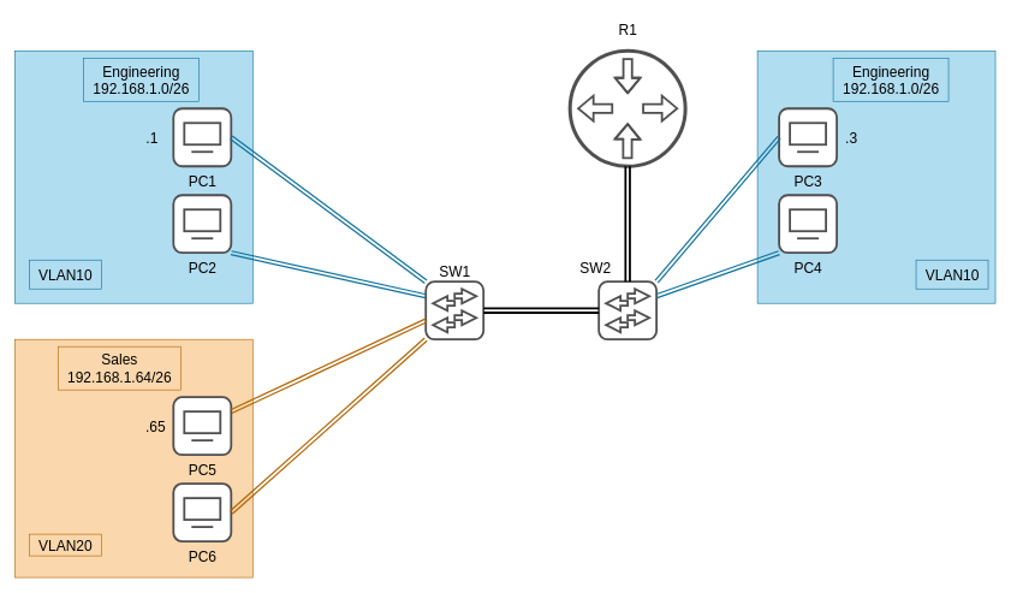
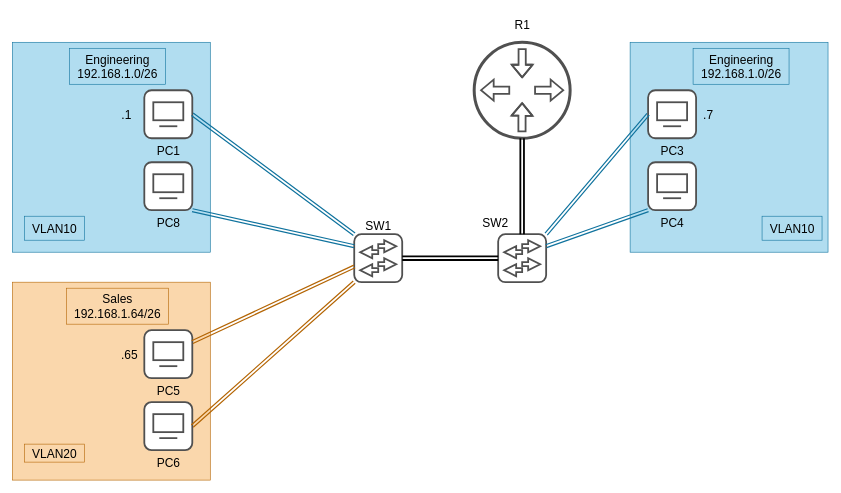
  <mxCell id="0" />
  <mxCell id="1" parent="0" />
  <mxCell id="2" value="" style="group" vertex="1" connectable="0" parent="1"><mxGeometry x="790" y="70" width="160" height="160" as="geometry" /></mxCell>
  <mxCell id="3" value="" style="ellipse;whiteSpace=wrap;html=1;aspect=fixed;fontSize=40;fontColor=#232F3E;strokeColor=#505050;strokeWidth=5;" vertex="1" parent="2"><mxGeometry width="160" height="160" as="geometry" /></mxCell>
  <mxCell id="4" value="" style="shape=flexArrow;endArrow=classic;html=1;rounded=0;fontSize=40;fontColor=#232F3E;entryX=0.5;entryY=0.375;entryDx=0;entryDy=0;entryPerimeter=0;strokeColor=#505050;strokeWidth=3;" edge="1" parent="2" target="3"><mxGeometry width="50" height="50" relative="1" as="geometry"><mxPoint x="80" y="10" as="sourcePoint" /><mxPoint x="80" y="-50.333" as="targetPoint" /><Array as="points"><mxPoint x="80" y="30" /></Array></mxGeometry></mxCell>
  <mxCell id="5" value="" style="shape=flexArrow;endArrow=classic;html=1;rounded=0;fontSize=40;fontColor=#232F3E;strokeColor=#505050;strokeWidth=3;" edge="1" parent="2"><mxGeometry width="50" height="50" relative="1" as="geometry"><mxPoint x="79.71" y="150" as="sourcePoint" /><mxPoint x="80" y="100" as="targetPoint" /><Array as="points"><mxPoint x="79.71" y="130" /></Array></mxGeometry></mxCell>
  <mxCell id="6" value="" style="shape=flexArrow;endArrow=classic;html=1;rounded=0;fontSize=40;fontColor=#232F3E;strokeColor=#505050;strokeWidth=3;" edge="1" parent="2"><mxGeometry width="50" height="50" relative="1" as="geometry"><mxPoint x="100" y="79.86" as="sourcePoint" /><mxPoint x="150" y="79.86" as="targetPoint" /></mxGeometry></mxCell>
  <mxCell id="7" value="" style="shape=flexArrow;endArrow=classic;html=1;rounded=0;fontSize=40;fontColor=#232F3E;strokeColor=#505050;strokeWidth=3;" edge="1" parent="2"><mxGeometry width="50" height="50" relative="1" as="geometry"><mxPoint x="60" y="79.86" as="sourcePoint" /><mxPoint x="10" y="79.86" as="targetPoint" /></mxGeometry></mxCell>
  <mxCell id="8" value="&lt;font style=&quot;font-size: 20px;&quot;&gt;R1&lt;/font&gt;" style="text;html=1;align=center;verticalAlign=middle;resizable=0;points=[];autosize=1;strokeColor=none;fillColor=none;" vertex="1" parent="1"><mxGeometry x="845" y="20" width="50" height="40" as="geometry" /></mxCell>
  <mxCell id="9" value="" style="rounded=0;whiteSpace=wrap;html=1;fontSize=20;fillColor=#b1ddf0;strokeColor=#10739e;" vertex="1" parent="1"><mxGeometry x="20" y="70" width="330" height="350" as="geometry" /></mxCell>
  <mxCell id="10" value="" style="group" vertex="1" connectable="0" parent="1"><mxGeometry x="240" y="150" width="80" height="80" as="geometry" /></mxCell>
  <mxCell id="11" value="" style="rounded=1;whiteSpace=wrap;html=1;strokeWidth=3;strokeColor=#505050;" vertex="1" parent="10"><mxGeometry width="80" height="80" as="geometry" /></mxCell>
  <mxCell id="12" value="" style="rounded=0;whiteSpace=wrap;html=1;strokeColor=#505050;strokeWidth=3;" vertex="1" parent="10"><mxGeometry x="15" y="20" width="50" height="30" as="geometry" /></mxCell>
  <mxCell id="13" value="" style="endArrow=none;html=1;rounded=0;strokeWidth=3;strokeColor=#505050;" edge="1" parent="10"><mxGeometry width="50" height="50" relative="1" as="geometry"><mxPoint x="25" y="60" as="sourcePoint" /><mxPoint x="55" y="60" as="targetPoint" /></mxGeometry></mxCell>
  <mxCell id="14" value="" style="group" vertex="1" connectable="0" parent="1"><mxGeometry x="240" y="270" width="80" height="80" as="geometry" /></mxCell>
  <mxCell id="15" value="" style="rounded=1;whiteSpace=wrap;html=1;strokeWidth=3;strokeColor=#505050;" vertex="1" parent="14"><mxGeometry width="80" height="80" as="geometry" /></mxCell>
  <mxCell id="16" value="" style="rounded=0;whiteSpace=wrap;html=1;strokeColor=#505050;strokeWidth=3;" vertex="1" parent="14"><mxGeometry x="15" y="20" width="50" height="30" as="geometry" /></mxCell>
  <mxCell id="17" value="" style="endArrow=none;html=1;rounded=0;strokeWidth=3;strokeColor=#505050;" edge="1" parent="14"><mxGeometry width="50" height="50" relative="1" as="geometry"><mxPoint x="25" y="60" as="sourcePoint" /><mxPoint x="55" y="60" as="targetPoint" /></mxGeometry></mxCell>
  <mxCell id="18" value="&lt;div&gt;Engineering&lt;/div&gt;&lt;div&gt;192.168.1.0/26&lt;br&gt;&lt;/div&gt;" style="text;html=1;align=center;verticalAlign=middle;resizable=0;points=[];autosize=1;strokeColor=#10739e;fillColor=#b1ddf0;fontSize=20;" vertex="1" parent="1"><mxGeometry x="115" y="80" width="160" height="60" as="geometry" /></mxCell>
  <mxCell id="19" value=".1" style="text;html=1;align=center;verticalAlign=middle;resizable=0;points=[];autosize=1;strokeColor=none;fillColor=none;fontSize=20;" vertex="1" parent="1"><mxGeometry x="190" y="170" width="40" height="40" as="geometry" /></mxCell>
  <mxCell id="20" value="PC1" style="text;html=1;align=center;verticalAlign=middle;resizable=0;points=[];autosize=1;strokeColor=none;fillColor=none;fontSize=20;" vertex="1" parent="1"><mxGeometry x="250" y="230" width="60" height="40" as="geometry" /></mxCell>
- <mxCell id="21" value="PC2" style="text;html=1;align=center;verticalAlign=middle;resizable=0;points=[];autosize=1;strokeColor=none;fillColor=none;fontSize=20;" vertex="1" parent="1"><mxGeometry x="250" y="350" width="60" height="40" as="geometry" /></mxCell>
+ <mxCell id="21" value="PC8" style="text;html=1;align=center;verticalAlign=middle;resizable=0;points=[];autosize=1;strokeColor=none;fillColor=none;fontSize=20;" vertex="1" parent="1"><mxGeometry x="250" y="350" width="60" height="40" as="geometry" /></mxCell>
  <mxCell id="22" value="VLAN10" style="text;html=1;align=center;verticalAlign=middle;resizable=0;points=[];autosize=1;fontSize=20;fillColor=#b1ddf0;strokeColor=#10739e;" vertex="1" parent="1"><mxGeometry x="40" y="360" width="100" height="40" as="geometry" /></mxCell>
  <mxCell id="23" value="" style="group" vertex="1" connectable="0" parent="1"><mxGeometry x="590" y="390" width="80" height="80" as="geometry" /></mxCell>
  <mxCell id="24" value="" style="rounded=1;whiteSpace=wrap;html=1;strokeWidth=3;strokeColor=#505050;" vertex="1" parent="23"><mxGeometry width="80" height="80" as="geometry" /></mxCell>
  <mxCell id="25" value="" style="html=1;shadow=0;dashed=0;align=center;verticalAlign=middle;shape=mxgraph.arrows2.arrow;dy=0.67;dx=20;notch=0;rounded=1;strokeColor=#505050;strokeWidth=3;" vertex="1" parent="23"><mxGeometry x="40" y="10" width="30" height="20" as="geometry" /></mxCell>
  <mxCell id="26" value="" style="html=1;shadow=0;dashed=0;align=center;verticalAlign=middle;shape=mxgraph.arrows2.arrow;dy=0.67;dx=20;notch=0;rounded=1;strokeColor=#505050;strokeWidth=3;flipV=0;flipH=1;" vertex="1" parent="23"><mxGeometry x="10" y="20" width="30" height="20" as="geometry" /></mxCell>
  <mxCell id="27" value="" style="html=1;shadow=0;dashed=0;align=center;verticalAlign=middle;shape=mxgraph.arrows2.arrow;dy=0.67;dx=20;notch=0;rounded=1;strokeColor=#505050;strokeWidth=3;" vertex="1" parent="23"><mxGeometry x="40" y="40" width="30" height="20" as="geometry" /></mxCell>
  <mxCell id="28" value="" style="html=1;shadow=0;dashed=0;align=center;verticalAlign=middle;shape=mxgraph.arrows2.arrow;dy=0.67;dx=20;notch=0;rounded=1;strokeColor=#505050;strokeWidth=3;flipH=1;" vertex="1" parent="23"><mxGeometry x="10" y="50" width="30" height="20" as="geometry" /></mxCell>
  <mxCell id="29" value="" style="group" vertex="1" connectable="0" parent="1"><mxGeometry x="830" y="390" width="80" height="80" as="geometry" /></mxCell>
  <mxCell id="30" value="" style="rounded=1;whiteSpace=wrap;html=1;strokeWidth=3;strokeColor=#505050;" vertex="1" parent="29"><mxGeometry width="80" height="80" as="geometry" /></mxCell>
  <mxCell id="31" value="" style="html=1;shadow=0;dashed=0;align=center;verticalAlign=middle;shape=mxgraph.arrows2.arrow;dy=0.67;dx=20;notch=0;rounded=1;strokeColor=#505050;strokeWidth=3;" vertex="1" parent="29"><mxGeometry x="40" y="10" width="30" height="20" as="geometry" /></mxCell>
  <mxCell id="32" value="" style="html=1;shadow=0;dashed=0;align=center;verticalAlign=middle;shape=mxgraph.arrows2.arrow;dy=0.67;dx=20;notch=0;rounded=1;strokeColor=#505050;strokeWidth=3;flipV=0;flipH=1;" vertex="1" parent="29"><mxGeometry x="10" y="20" width="30" height="20" as="geometry" /></mxCell>
  <mxCell id="33" value="" style="html=1;shadow=0;dashed=0;align=center;verticalAlign=middle;shape=mxgraph.arrows2.arrow;dy=0.67;dx=20;notch=0;rounded=1;strokeColor=#505050;strokeWidth=3;" vertex="1" parent="29"><mxGeometry x="40" y="40" width="30" height="20" as="geometry" /></mxCell>
  <mxCell id="34" value="" style="html=1;shadow=0;dashed=0;align=center;verticalAlign=middle;shape=mxgraph.arrows2.arrow;dy=0.67;dx=20;notch=0;rounded=1;strokeColor=#505050;strokeWidth=3;flipH=1;" vertex="1" parent="29"><mxGeometry x="10" y="50" width="30" height="20" as="geometry" /></mxCell>
  <mxCell id="35" value="&lt;font style=&quot;font-size: 20px;&quot;&gt;SW1&lt;/font&gt;" style="text;html=1;align=center;verticalAlign=middle;resizable=0;points=[];autosize=1;strokeColor=none;fillColor=none;" vertex="1" parent="1"><mxGeometry x="595" y="355" width="70" height="40" as="geometry" /></mxCell>
  <mxCell id="36" value="SW2" style="text;html=1;align=center;verticalAlign=middle;resizable=0;points=[];autosize=1;strokeColor=none;fillColor=none;fontSize=20;" vertex="1" parent="1"><mxGeometry x="790" y="350" width="70" height="40" as="geometry" /></mxCell>
  <mxCell id="37" style="edgeStyle=orthogonalEdgeStyle;rounded=0;orthogonalLoop=1;jettySize=auto;html=1;exitX=1;exitY=0.5;exitDx=0;exitDy=0;entryX=0;entryY=0.5;entryDx=0;entryDy=0;fontSize=20;strokeWidth=3;shape=link;" edge="1" parent="1" source="24" target="30"><mxGeometry relative="1" as="geometry" /></mxCell>
  <mxCell id="38" style="edgeStyle=orthogonalEdgeStyle;shape=link;rounded=0;orthogonalLoop=1;jettySize=auto;html=1;exitX=0.5;exitY=1;exitDx=0;exitDy=0;entryX=0.5;entryY=0;entryDx=0;entryDy=0;fontSize=20;strokeWidth=3;" edge="1" parent="1" source="3" target="30"><mxGeometry relative="1" as="geometry" /></mxCell>
  <mxCell id="39" style="shape=link;rounded=0;orthogonalLoop=1;jettySize=auto;html=1;exitX=1;exitY=1;exitDx=0;exitDy=0;entryX=0;entryY=0.25;entryDx=0;entryDy=0;fontSize=20;strokeWidth=2;fillColor=#b1ddf0;strokeColor=#10739e;" edge="1" parent="1" source="15" target="24"><mxGeometry relative="1" as="geometry" /></mxCell>
  <mxCell id="40" style="edgeStyle=none;shape=link;rounded=0;orthogonalLoop=1;jettySize=auto;html=1;exitX=1;exitY=0.5;exitDx=0;exitDy=0;entryX=0;entryY=0;entryDx=0;entryDy=0;fontSize=20;strokeWidth=2;fillColor=#b1ddf0;strokeColor=#10739e;" edge="1" parent="1" source="11" target="24"><mxGeometry relative="1" as="geometry" /></mxCell>
  <mxCell id="41" value="" style="rounded=0;whiteSpace=wrap;html=1;fontSize=20;fillColor=#b1ddf0;strokeColor=#10739e;" vertex="1" parent="1"><mxGeometry x="1050" y="70" width="330" height="350" as="geometry" /></mxCell>
  <mxCell id="42" value="" style="group" vertex="1" connectable="0" parent="1"><mxGeometry x="1080" y="150" width="80" height="80" as="geometry" /></mxCell>
  <mxCell id="43" value="" style="rounded=1;whiteSpace=wrap;html=1;strokeWidth=3;strokeColor=#505050;" vertex="1" parent="42"><mxGeometry width="80" height="80" as="geometry" /></mxCell>
  <mxCell id="44" value="" style="rounded=0;whiteSpace=wrap;html=1;strokeColor=#505050;strokeWidth=3;" vertex="1" parent="42"><mxGeometry x="15" y="20" width="50" height="30" as="geometry" /></mxCell>
  <mxCell id="45" value="" style="endArrow=none;html=1;rounded=0;strokeWidth=3;strokeColor=#505050;" edge="1" parent="42"><mxGeometry width="50" height="50" relative="1" as="geometry"><mxPoint x="25" y="60" as="sourcePoint" /><mxPoint x="55" y="60" as="targetPoint" /></mxGeometry></mxCell>
  <mxCell id="46" value="" style="group" vertex="1" connectable="0" parent="1"><mxGeometry x="1080" y="270" width="80" height="80" as="geometry" /></mxCell>
  <mxCell id="47" value="" style="rounded=1;whiteSpace=wrap;html=1;strokeWidth=3;strokeColor=#505050;" vertex="1" parent="46"><mxGeometry width="80" height="80" as="geometry" /></mxCell>
  <mxCell id="48" value="" style="rounded=0;whiteSpace=wrap;html=1;strokeColor=#505050;strokeWidth=3;" vertex="1" parent="46"><mxGeometry x="15" y="20" width="50" height="30" as="geometry" /></mxCell>
  <mxCell id="49" value="" style="endArrow=none;html=1;rounded=0;strokeWidth=3;strokeColor=#505050;" edge="1" parent="46"><mxGeometry width="50" height="50" relative="1" as="geometry"><mxPoint x="25" y="60" as="sourcePoint" /><mxPoint x="55" y="60" as="targetPoint" /></mxGeometry></mxCell>
  <mxCell id="50" value="&lt;div&gt;Engineering&lt;/div&gt;&lt;div&gt;192.168.1.0/26&lt;br&gt;&lt;/div&gt;" style="text;html=1;align=center;verticalAlign=middle;resizable=0;points=[];autosize=1;strokeColor=#10739e;fillColor=#b1ddf0;fontSize=20;" vertex="1" parent="1"><mxGeometry x="1155" y="80" width="160" height="60" as="geometry" /></mxCell>
  <mxCell id="51" value="PC3" style="text;html=1;align=center;verticalAlign=middle;resizable=0;points=[];autosize=1;strokeColor=none;fillColor=none;fontSize=20;" vertex="1" parent="1"><mxGeometry x="1090" y="230" width="60" height="40" as="geometry" /></mxCell>
  <mxCell id="52" value="PC4" style="text;html=1;align=center;verticalAlign=middle;resizable=0;points=[];autosize=1;strokeColor=none;fillColor=none;fontSize=20;" vertex="1" parent="1"><mxGeometry x="1090" y="350" width="60" height="40" as="geometry" /></mxCell>
  <mxCell id="53" value="VLAN10" style="text;html=1;align=center;verticalAlign=middle;resizable=0;points=[];autosize=1;fontSize=20;fillColor=#b1ddf0;strokeColor=#10739e;" vertex="1" parent="1"><mxGeometry x="1270" y="360" width="100" height="40" as="geometry" /></mxCell>
  <mxCell id="54" style="edgeStyle=none;shape=link;rounded=0;orthogonalLoop=1;jettySize=auto;html=1;exitX=0;exitY=1;exitDx=0;exitDy=0;entryX=1;entryY=0.25;entryDx=0;entryDy=0;fontSize=20;strokeWidth=2;fillColor=#b1ddf0;strokeColor=#10739e;" edge="1" parent="1" source="47" target="30"><mxGeometry relative="1" as="geometry" /></mxCell>
  <mxCell id="55" style="edgeStyle=none;shape=link;rounded=0;orthogonalLoop=1;jettySize=auto;html=1;exitX=0;exitY=0.5;exitDx=0;exitDy=0;entryX=1;entryY=0;entryDx=0;entryDy=0;fontSize=20;strokeWidth=2;fillColor=#b1ddf0;strokeColor=#10739e;" edge="1" parent="1" source="43" target="30"><mxGeometry relative="1" as="geometry" /></mxCell>
  <mxCell id="56" value="" style="rounded=0;whiteSpace=wrap;html=1;fontSize=20;fillColor=#fad7ac;strokeColor=#b46504;" vertex="1" parent="1"><mxGeometry x="20" y="470" width="330" height="330" as="geometry" /></mxCell>
- <mxCell id="57" value="&lt;div&gt;Sales&lt;br&gt;&lt;/div&gt;&lt;div&gt;192.168.1.64/26&lt;br&gt;&lt;/div&gt;" style="text;html=1;align=center;verticalAlign=middle;resizable=0;points=[];autosize=1;strokeColor=#b46504;fillColor=#fad7ac;fontSize=20;" vertex="1" parent="1"><mxGeometry x="80" y="480" width="170" height="60" as="geometry" /></mxCell>
+ <mxCell id="57" value="&lt;div&gt;Sales&lt;br&gt;&lt;/div&gt;&lt;div&gt;192.168.1.64/26&lt;br&gt;&lt;/div&gt;" style="text;html=1;align=center;verticalAlign=middle;resizable=0;points=[];autosize=1;strokeColor=#b46504;fillColor=#fad7ac;fontSize=20;" vertex="1" parent="1"><mxGeometry x="110" y="480" width="170" height="60" as="geometry" /></mxCell>
  <mxCell id="58" value="" style="group" vertex="1" connectable="0" parent="1"><mxGeometry x="240" y="550" width="80" height="80" as="geometry" /></mxCell>
  <mxCell id="59" value="" style="rounded=1;whiteSpace=wrap;html=1;strokeWidth=3;strokeColor=#505050;" vertex="1" parent="58"><mxGeometry width="80" height="80" as="geometry" /></mxCell>
  <mxCell id="60" value="" style="rounded=0;whiteSpace=wrap;html=1;strokeColor=#505050;strokeWidth=3;" vertex="1" parent="58"><mxGeometry x="15" y="20" width="50" height="30" as="geometry" /></mxCell>
  <mxCell id="61" value="" style="endArrow=none;html=1;rounded=0;strokeWidth=3;strokeColor=#505050;" edge="1" parent="58"><mxGeometry width="50" height="50" relative="1" as="geometry"><mxPoint x="25" y="60" as="sourcePoint" /><mxPoint x="55" y="60" as="targetPoint" /></mxGeometry></mxCell>
  <mxCell id="62" value="" style="group" vertex="1" connectable="0" parent="1"><mxGeometry x="240" y="670" width="80" height="80" as="geometry" /></mxCell>
  <mxCell id="63" value="" style="rounded=1;whiteSpace=wrap;html=1;strokeWidth=3;strokeColor=#505050;" vertex="1" parent="62"><mxGeometry width="80" height="80" as="geometry" /></mxCell>
  <mxCell id="64" value="" style="rounded=0;whiteSpace=wrap;html=1;strokeColor=#505050;strokeWidth=3;" vertex="1" parent="62"><mxGeometry x="15" y="20" width="50" height="30" as="geometry" /></mxCell>
  <mxCell id="65" value="" style="endArrow=none;html=1;rounded=0;strokeWidth=3;strokeColor=#505050;" edge="1" parent="62"><mxGeometry width="50" height="50" relative="1" as="geometry"><mxPoint x="25" y="60" as="sourcePoint" /><mxPoint x="55" y="60" as="targetPoint" /></mxGeometry></mxCell>
  <mxCell id="66" value="PC5" style="text;html=1;align=center;verticalAlign=middle;resizable=0;points=[];autosize=1;strokeColor=none;fillColor=none;fontSize=20;" vertex="1" parent="1"><mxGeometry x="250" y="630" width="60" height="40" as="geometry" /></mxCell>
  <mxCell id="67" value="PC6" style="text;html=1;align=center;verticalAlign=middle;resizable=0;points=[];autosize=1;strokeColor=none;fillColor=none;fontSize=20;" vertex="1" parent="1"><mxGeometry x="250" y="750" width="60" height="40" as="geometry" /></mxCell>
  <mxCell id="68" value=".65" style="text;html=1;align=center;verticalAlign=middle;resizable=0;points=[];autosize=1;strokeColor=none;fillColor=none;fontSize=20;" vertex="1" parent="1"><mxGeometry x="190" y="570" width="50" height="40" as="geometry" /></mxCell>
  <mxCell id="69" value="VLAN20" style="text;html=1;align=center;verticalAlign=middle;resizable=0;points=[];autosize=1;strokeColor=#b46504;fillColor=#fad7ac;fontSize=20;" vertex="1" parent="1"><mxGeometry x="40" y="740" width="100" height="30" as="geometry" /></mxCell>
  <mxCell id="70" style="edgeStyle=none;shape=link;rounded=0;orthogonalLoop=1;jettySize=auto;html=1;exitX=1;exitY=0.25;exitDx=0;exitDy=0;entryX=0.005;entryY=0.672;entryDx=0;entryDy=0;entryPerimeter=0;fontSize=20;strokeWidth=2;fillColor=#fad7ac;strokeColor=#b46504;" edge="1" parent="1" source="59" target="24"><mxGeometry relative="1" as="geometry" /></mxCell>
  <mxCell id="71" style="edgeStyle=none;shape=link;rounded=0;orthogonalLoop=1;jettySize=auto;html=1;exitX=1;exitY=0.5;exitDx=0;exitDy=0;entryX=0;entryY=1;entryDx=0;entryDy=0;fontSize=20;strokeWidth=2;fillColor=#fad7ac;strokeColor=#b46504;" edge="1" parent="1" source="63" target="24"><mxGeometry relative="1" as="geometry" /></mxCell>
- <mxCell id="72" value=".3" style="text;html=1;align=center;verticalAlign=middle;resizable=0;points=[];autosize=1;strokeColor=none;fillColor=none;fontSize=20;" vertex="1" parent="1"><mxGeometry x="1160" y="170" width="40" height="40" as="geometry" /></mxCell>
+ <mxCell id="72" value=".7" style="text;html=1;align=center;verticalAlign=middle;resizable=0;points=[];autosize=1;strokeColor=none;fillColor=none;fontSize=20;" vertex="1" parent="1"><mxGeometry x="1160" y="170" width="40" height="40" as="geometry" /></mxCell>
